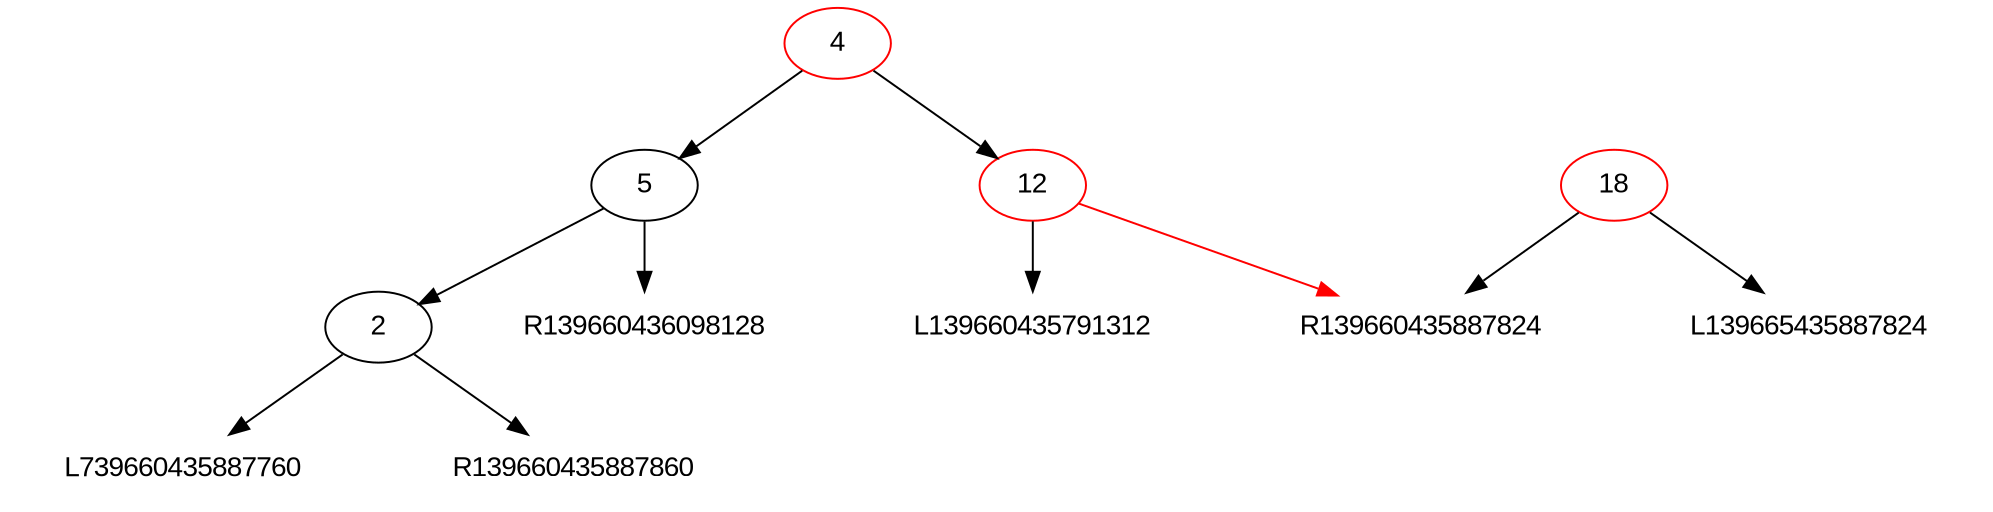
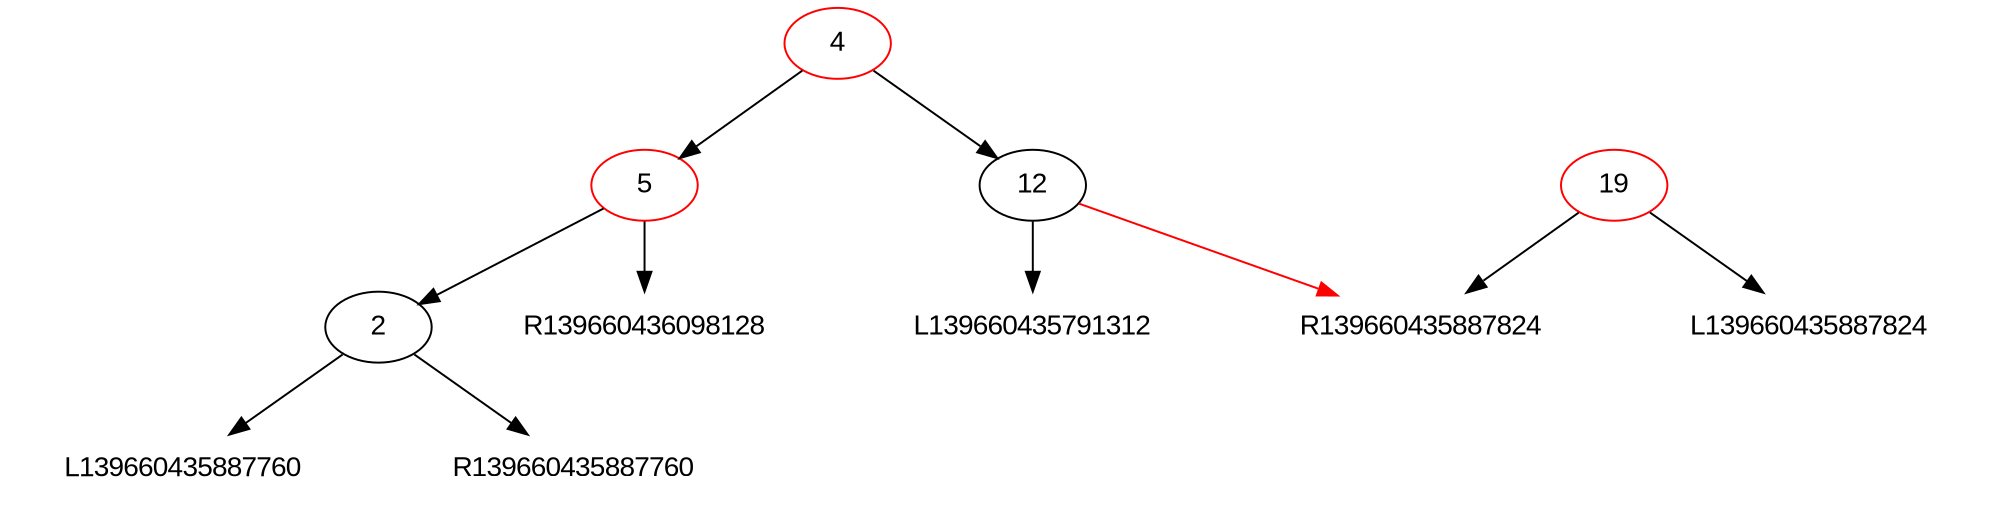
  digraph {
    fontname="Liberation Sans"
    node [color=none fontname="Liberation Sans"]
    edge [fontname="Liberation Sans"]
    n1 [color=red label=4]
-   n2 [label=5 color=""]
-   n3 [label=12 color=red]
+   n2 [label=5 color=red]
+   n3 [label=12 color=""]
    n4 [color=black label=2]
    R139660436098128
    L139660435791312
    R139660435887824
-   L139660435887760 [label=L739660435887760]
-   R139660435887760 [label=R139660435887860]
-   n10 [color=red label=18]
-   L139660435887824 [label=L139665435887824]
+   L139660435887760
+   R139660435887760
+   n10 [color=red label=19]
+   L139660435887824
    n1 -> n2
    n1 -> n3
    n2 -> n4 [color=black]
    n2 -> R139660436098128
    n3 -> L139660435791312
    n3 -> R139660435887824 [color=red]
    n4 -> L139660435887760
    n4 -> R139660435887760
    n10 -> R139660435887824
    n10 -> L139660435887824
  }
